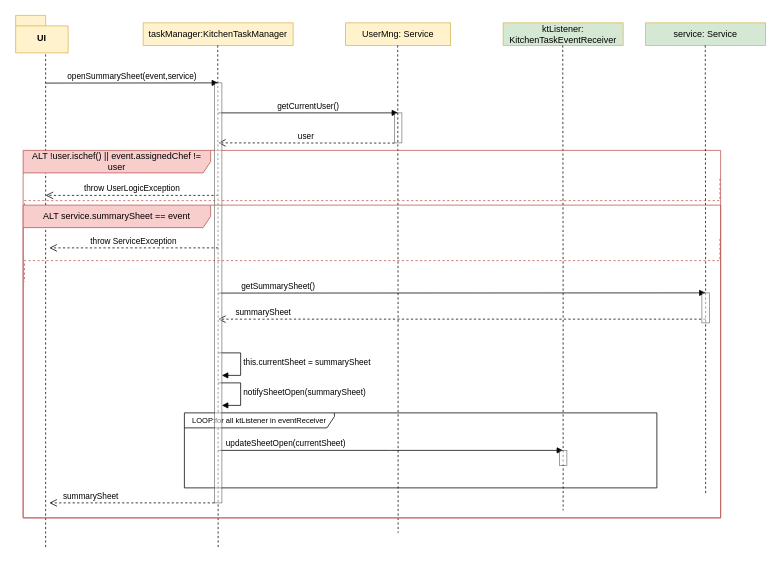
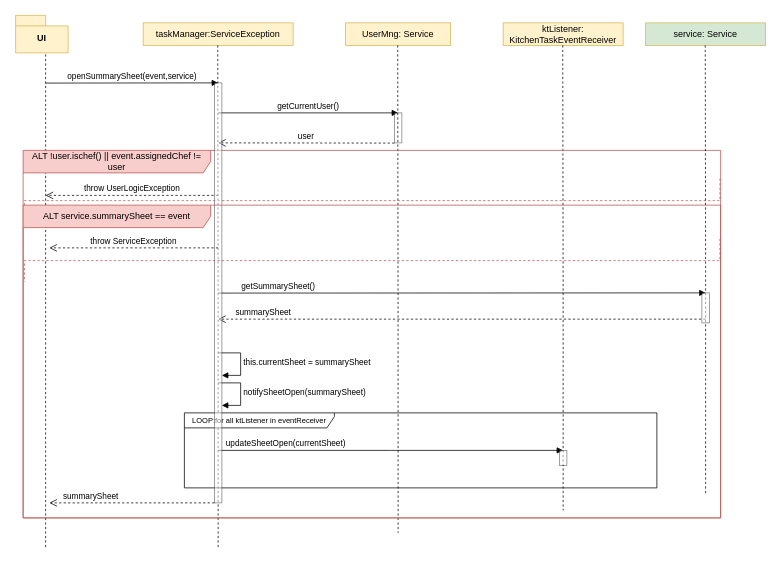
  <mxCell id="0" />
  <mxCell id="1" parent="0" />
  <mxCell id="2" style="edgeStyle=orthogonalEdgeStyle;rounded=0;orthogonalLoop=1;jettySize=auto;html=1;exitX=0.5;exitY=1;exitDx=0;exitDy=0;endArrow=none;endFill=0;dashed=1;exitPerimeter=0;" parent="1" edge="1"><mxGeometry relative="1" as="geometry"><mxPoint x="60" y="730" as="targetPoint" /><mxPoint x="60" y="66" as="sourcePoint" /></mxGeometry></mxCell>
  <mxCell id="3" value="UI" style="shape=folder;fontStyle=1;spacingTop=10;tabWidth=40;tabHeight=14;tabPosition=left;html=1;whiteSpace=wrap;fillColor=#fff2cc;strokeColor=#d6b656;" parent="1" vertex="1"><mxGeometry x="20" y="20" width="70" height="50" as="geometry" /></mxCell>
- <mxCell id="4" value="taskManager:KitchenTaskManager" style="html=1;whiteSpace=wrap;fillColor=#fff2cc;strokeColor=#d6b656;" parent="1" vertex="1"><mxGeometry x="190" y="30" width="200" height="30" as="geometry" /></mxCell>
- <mxCell id="5" value="ktListener: KitchenTaskEventReceiver" style="html=1;whiteSpace=wrap;fillColor=#d5e8d4;strokeColor=#d6b656;" parent="1" vertex="1"><mxGeometry x="670" y="30" width="160" height="30" as="geometry" /></mxCell>
+ <mxCell id="4" value="taskManager:ServiceException" style="html=1;whiteSpace=wrap;fillColor=#fff2cc;strokeColor=#d6b656;" parent="1" vertex="1"><mxGeometry x="190" y="30" width="200" height="30" as="geometry" /></mxCell>
+ <mxCell id="5" value="ktListener: KitchenTaskEventReceiver" style="html=1;whiteSpace=wrap;fillColor=#fff2cc;strokeColor=#d6b656;" parent="1" vertex="1"><mxGeometry x="670" y="30" width="160" height="30" as="geometry" /></mxCell>
  <mxCell id="6" style="edgeStyle=orthogonalEdgeStyle;rounded=0;orthogonalLoop=1;jettySize=auto;html=1;exitX=0.5;exitY=1;exitDx=0;exitDy=0;endArrow=none;endFill=0;dashed=1;exitPerimeter=0;" parent="1" edge="1"><mxGeometry relative="1" as="geometry"><mxPoint x="290" y="730" as="targetPoint" /><mxPoint x="289.5" y="60" as="sourcePoint" /></mxGeometry></mxCell>
  <mxCell id="7" style="edgeStyle=orthogonalEdgeStyle;rounded=0;orthogonalLoop=1;jettySize=auto;html=1;exitX=0.5;exitY=1;exitDx=0;exitDy=0;endArrow=none;endFill=0;dashed=1;exitPerimeter=0;" parent="1" edge="1"><mxGeometry relative="1" as="geometry"><mxPoint x="750" y="680" as="targetPoint" /><mxPoint x="749.5" y="60" as="sourcePoint" /></mxGeometry></mxCell>
  <mxCell id="8" value="openSummarySheet(event,service)" style="html=1;verticalAlign=bottom;endArrow=block;edgeStyle=elbowEdgeStyle;elbow=vertical;curved=0;rounded=0;" parent="1" edge="1"><mxGeometry width="80" relative="1" as="geometry"><mxPoint x="60" y="110.29" as="sourcePoint" /><mxPoint x="290" y="110" as="targetPoint" /></mxGeometry></mxCell>
  <mxCell id="9" value="getCurrentUser()" style="html=1;verticalAlign=bottom;endArrow=block;edgeStyle=elbowEdgeStyle;elbow=vertical;curved=0;rounded=0;" parent="1" edge="1"><mxGeometry width="80" relative="1" as="geometry"><mxPoint x="290" y="150" as="sourcePoint" /><mxPoint x="530" y="150" as="targetPoint" /></mxGeometry></mxCell>
  <mxCell id="10" value="user" style="html=1;verticalAlign=bottom;endArrow=open;dashed=1;endSize=8;edgeStyle=elbowEdgeStyle;elbow=vertical;curved=0;rounded=0;" parent="1" edge="1"><mxGeometry relative="1" as="geometry"><mxPoint x="525" y="190.286" as="sourcePoint" /><mxPoint x="290" y="190" as="targetPoint" /></mxGeometry></mxCell>
  <mxCell id="11" value="" style="html=1;points=[];perimeter=orthogonalPerimeter;outlineConnect=0;targetShapes=umlLifeline;portConstraint=eastwest;newEdgeStyle={&quot;edgeStyle&quot;:&quot;elbowEdgeStyle&quot;,&quot;elbow&quot;:&quot;vertical&quot;,&quot;curved&quot;:0,&quot;rounded&quot;:0};shadow=0;imageAspect=1;fillOpacity=50;strokeOpacity=50;" parent="1" vertex="1"><mxGeometry x="525" y="150" width="10" height="40" as="geometry" /></mxCell>
  <mxCell id="12" value="UserMng: Service" style="html=1;whiteSpace=wrap;fillColor=#fff2cc;strokeColor=#d6b656;" parent="1" vertex="1"><mxGeometry x="460" y="30" width="140" height="30" as="geometry" /></mxCell>
  <mxCell id="13" style="edgeStyle=orthogonalEdgeStyle;rounded=0;orthogonalLoop=1;jettySize=auto;html=1;exitX=0.5;exitY=1;exitDx=0;exitDy=0;endArrow=none;endFill=0;dashed=1;exitPerimeter=0;" parent="1" edge="1"><mxGeometry relative="1" as="geometry"><mxPoint x="530" y="710" as="targetPoint" /><mxPoint x="529.44" y="60" as="sourcePoint" /></mxGeometry></mxCell>
  <mxCell id="14" value="ALT !user.ischef() || event.assignedChef != user" style="shape=umlFrame;whiteSpace=wrap;html=1;pointerEvents=0;width=250;height=30;fillColor=#f8cecc;strokeColor=#b85450;" parent="1" vertex="1"><mxGeometry x="30" y="200" width="930" height="490" as="geometry" /></mxCell>
  <mxCell id="15" value="throw UserLogicException" style="html=1;verticalAlign=bottom;endArrow=open;dashed=1;endSize=8;edgeStyle=elbowEdgeStyle;elbow=vertical;curved=0;rounded=0;" parent="1" edge="1"><mxGeometry relative="1" as="geometry"><mxPoint x="290" y="260" as="sourcePoint" /><mxPoint x="60" y="260.06" as="targetPoint" /></mxGeometry></mxCell>
  <mxCell id="16" value="" style="html=1;verticalAlign=bottom;endArrow=none;dashed=1;endSize=8;edgeStyle=elbowEdgeStyle;elbow=vertical;curved=0;rounded=0;endFill=0;fillColor=#f8cecc;strokeColor=#b85450;entryX=0.002;entryY=0.246;entryDx=0;entryDy=0;entryPerimeter=0;exitX=0.999;exitY=0.077;exitDx=0;exitDy=0;exitPerimeter=0;" parent="1" source="14" edge="1"><mxGeometry relative="1" as="geometry"><mxPoint x="920" y="241" as="sourcePoint" /><mxPoint x="31.78" y="295.46" as="targetPoint" /></mxGeometry></mxCell>
  <mxCell id="17" value="getSummarySheet()" style="html=1;verticalAlign=bottom;endArrow=block;edgeStyle=elbowEdgeStyle;elbow=vertical;curved=0;rounded=0;" parent="1" edge="1"><mxGeometry x="-0.754" width="80" relative="1" as="geometry"><mxPoint x="290" y="390.29" as="sourcePoint" /><mxPoint x="940" y="390" as="targetPoint" /><mxPoint as="offset" /></mxGeometry></mxCell>
  <mxCell id="18" value="service: Service" style="html=1;whiteSpace=wrap;fillColor=#d5e8d4;strokeColor=#d6b656;" parent="1" vertex="1"><mxGeometry x="860" y="30" width="160" height="30" as="geometry" /></mxCell>
  <mxCell id="19" style="edgeStyle=orthogonalEdgeStyle;rounded=0;orthogonalLoop=1;jettySize=auto;html=1;exitX=0.5;exitY=1;exitDx=0;exitDy=0;endArrow=none;endFill=0;dashed=1;exitPerimeter=0;" parent="1" edge="1"><mxGeometry relative="1" as="geometry"><mxPoint x="940" y="660" as="targetPoint" /><mxPoint x="939.5" y="60" as="sourcePoint" /></mxGeometry></mxCell>
  <mxCell id="20" value="summarySheet" style="html=1;verticalAlign=bottom;endArrow=open;dashed=1;endSize=8;edgeStyle=elbowEdgeStyle;elbow=vertical;curved=0;rounded=0;" parent="1" edge="1"><mxGeometry x="0.814" relative="1" as="geometry"><mxPoint x="940" y="425" as="sourcePoint" /><mxPoint x="290" y="424.5" as="targetPoint" /><mxPoint as="offset" /></mxGeometry></mxCell>
  <mxCell id="21" value="this.currentSheet = summarySheet" style="html=1;align=left;spacingLeft=2;endArrow=block;rounded=0;edgeStyle=orthogonalEdgeStyle;curved=0;rounded=0;" parent="1" edge="1"><mxGeometry relative="1" as="geometry"><mxPoint x="290" y="470" as="sourcePoint" /><Array as="points"><mxPoint x="320" y="500" /></Array><mxPoint x="295" y="500" as="targetPoint" /></mxGeometry></mxCell>
  <mxCell id="22" value="notifySheetOpen(summarySheet)" style="html=1;align=left;spacingLeft=2;endArrow=block;rounded=0;edgeStyle=orthogonalEdgeStyle;curved=0;rounded=0;" parent="1" edge="1"><mxGeometry relative="1" as="geometry"><mxPoint x="290" y="510" as="sourcePoint" /><Array as="points"><mxPoint x="320" y="540" /></Array><mxPoint x="295" y="540" as="targetPoint" /></mxGeometry></mxCell>
  <mxCell id="23" value="&lt;font style=&quot;font-size: 10px;&quot;&gt;LOOP:for all ktListener in eventReceiver&lt;/font&gt;" style="shape=umlFrame;whiteSpace=wrap;html=1;pointerEvents=0;width=200;height=20;" parent="1" vertex="1"><mxGeometry x="245" y="550" width="630" height="100" as="geometry" /></mxCell>
  <mxCell id="24" value="updateSheetOpen(currentSheet)" style="html=1;verticalAlign=bottom;endArrow=block;edgeStyle=elbowEdgeStyle;elbow=vertical;curved=0;rounded=0;" parent="1" edge="1"><mxGeometry x="-0.608" width="80" relative="1" as="geometry"><mxPoint x="290" y="600" as="sourcePoint" /><mxPoint x="750" y="600" as="targetPoint" /><mxPoint as="offset" /></mxGeometry></mxCell>
  <mxCell id="25" value="" style="html=1;points=[];perimeter=orthogonalPerimeter;outlineConnect=0;targetShapes=umlLifeline;portConstraint=eastwest;newEdgeStyle={&quot;edgeStyle&quot;:&quot;elbowEdgeStyle&quot;,&quot;elbow&quot;:&quot;vertical&quot;,&quot;curved&quot;:0,&quot;rounded&quot;:0};shadow=0;imageAspect=1;fillOpacity=50;strokeOpacity=50;" parent="1" vertex="1"><mxGeometry x="285" y="110" width="10" height="560" as="geometry" /></mxCell>
  <mxCell id="26" value="" style="html=1;points=[];perimeter=orthogonalPerimeter;outlineConnect=0;targetShapes=umlLifeline;portConstraint=eastwest;newEdgeStyle={&quot;edgeStyle&quot;:&quot;elbowEdgeStyle&quot;,&quot;elbow&quot;:&quot;vertical&quot;,&quot;curved&quot;:0,&quot;rounded&quot;:0};shadow=0;imageAspect=1;fillOpacity=50;strokeOpacity=50;" parent="1" vertex="1"><mxGeometry x="935" y="390" width="10" height="40" as="geometry" /></mxCell>
  <mxCell id="27" value="" style="html=1;points=[];perimeter=orthogonalPerimeter;outlineConnect=0;targetShapes=umlLifeline;portConstraint=eastwest;newEdgeStyle={&quot;edgeStyle&quot;:&quot;elbowEdgeStyle&quot;,&quot;elbow&quot;:&quot;vertical&quot;,&quot;curved&quot;:0,&quot;rounded&quot;:0};shadow=0;imageAspect=1;fillOpacity=50;strokeOpacity=50;" parent="1" vertex="1"><mxGeometry x="745" y="600" width="10" height="20" as="geometry" /></mxCell>
  <mxCell id="28" value="summarySheet" style="html=1;verticalAlign=bottom;endArrow=open;dashed=1;endSize=8;edgeStyle=elbowEdgeStyle;elbow=vertical;curved=0;rounded=0;" parent="1" edge="1"><mxGeometry x="0.5" relative="1" as="geometry"><mxPoint x="285" y="670" as="sourcePoint" /><mxPoint x="65" y="670" as="targetPoint" /><mxPoint as="offset" /></mxGeometry></mxCell>
  <mxCell id="29" value="ALT service.summarySheet == event" style="shape=umlFrame;whiteSpace=wrap;html=1;pointerEvents=0;width=250;height=30;fillColor=#f8cecc;strokeColor=#b85450;" parent="1" vertex="1"><mxGeometry x="30" y="273" width="930" height="417" as="geometry" /></mxCell>
  <mxCell id="30" value="throw ServiceException" style="html=1;verticalAlign=bottom;endArrow=open;dashed=1;endSize=8;edgeStyle=elbowEdgeStyle;elbow=vertical;curved=0;rounded=0;" parent="1" edge="1"><mxGeometry relative="1" as="geometry"><mxPoint x="290" y="330" as="sourcePoint" /><mxPoint x="65" y="330.06" as="targetPoint" /></mxGeometry></mxCell>
  <mxCell id="31" value="" style="html=1;verticalAlign=bottom;endArrow=none;dashed=1;endSize=8;edgeStyle=elbowEdgeStyle;elbow=vertical;curved=0;rounded=0;endFill=0;fillColor=#f8cecc;strokeColor=#b85450;entryX=0.002;entryY=0.246;entryDx=0;entryDy=0;entryPerimeter=0;exitX=0.999;exitY=0.077;exitDx=0;exitDy=0;exitPerimeter=0;" parent="1" edge="1"><mxGeometry relative="1" as="geometry"><mxPoint x="959" y="318" as="sourcePoint" /><mxPoint x="31.78" y="375.46" as="targetPoint" /></mxGeometry></mxCell>
